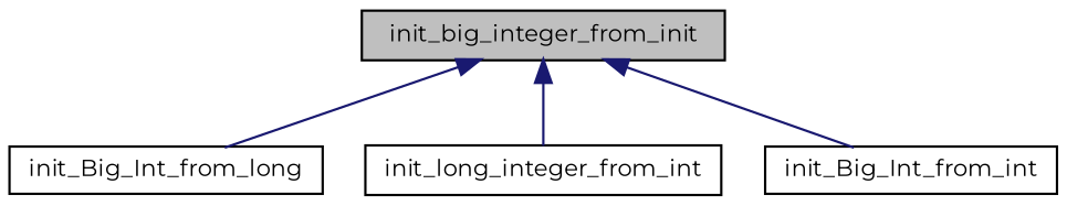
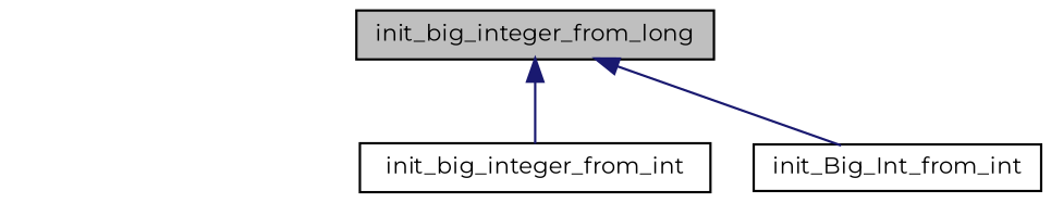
  digraph {
    fontname=Montserrat
    rankdir=TB
    node [color=black fillcolor=white fontname=Montserrat fontsize=10 shape=record style=filled]
    edge [color=midnightblue dir=back fontname=Montserrat fontsize=10 labelfontname=Helvetica labelfontsize=10 style=solid]
-   n1 [fillcolor=grey75 fontcolor=black height=0.2 label=init_big_integer_from_init width=0.4]
-   n2 [height=0.2 label=init_Big_Int_from_long width=0.4]
-   n3 [height=0.2 label=init_long_integer_from_int width=0.4]
+   n1 [fillcolor=grey75 fontcolor=black height=0.2 label=init_big_integer_from_long width=0.4]
+   n3 [height=0.2 label=init_big_integer_from_int width=0.4]
    n4 [height=0.2 label=init_Big_Int_from_int width=0.4]
-   n1 -> n2
    n1 -> n3
    n1 -> n4
  }
